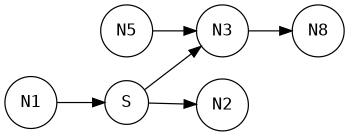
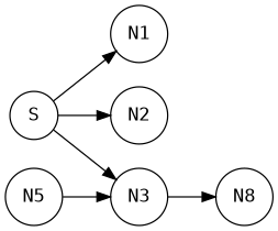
  digraph {
    fontname="DejaVu Sans Mono"
    rankdir=LR
    node [fontname="DejaVu Sans Mono" shape=circle]
    edge [fontname="DejaVu Sans Mono"]
    S
    N1
    N2
    N3
    n5 [label=N8]
    N5
-   N1 -> S
+   S -> N1
    S -> N2
    S -> N3
    N3 -> n5
    N5 -> N3
  }
